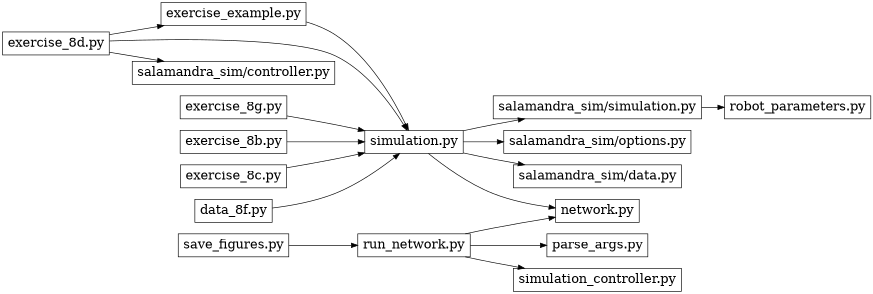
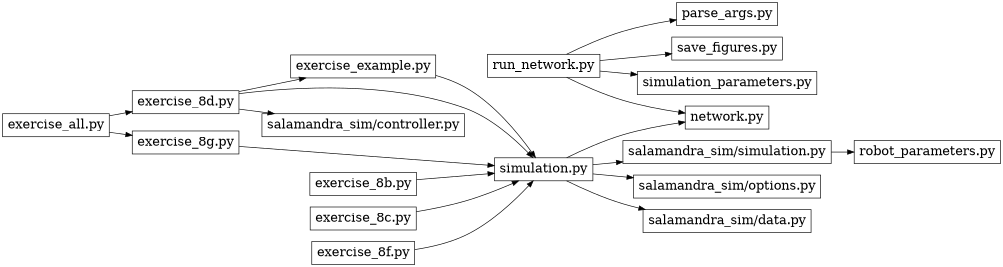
  digraph {
    color=black
    rankdir=LR
    node [color=black fontsize=20 shape=box]
    "run_network.py"
    "parse_args.py"
    "save_figures.py"
    "network.py"
-   "simulation_parameters.py" [label="simulation_controller.py"]
+   "simulation_parameters.py"
+   "exercise_all.py"
    "exercise_8d.py"
    "exercise_8g.py"
    "exercise_example.py"
    "simulation.py"
    "exercise_8b.py"
    "exercise_8c.py"
    "salamandra_sim/controller.py"
-   "exercise_8f.py" [label="data_8f.py"]
+   "exercise_8f.py"
    "salamandra_sim/simulation.py"
    "salamandra_sim/options.py"
    "salamandra_sim/data.py"
    "robot_parameters.py"
    "run_network.py" -> "parse_args.py"
-   "save_figures.py" -> "run_network.py"
+   "run_network.py" -> "save_figures.py"
    "run_network.py" -> "network.py"
    "run_network.py" -> "simulation_parameters.py"
+   "exercise_all.py" -> "exercise_8d.py"
+   "exercise_all.py" -> "exercise_8g.py"
    "exercise_8d.py" -> "exercise_example.py"
    "exercise_8d.py" -> "simulation.py"
    "exercise_8d.py" -> "salamandra_sim/controller.py"
    "exercise_8g.py" -> "simulation.py"
    "exercise_example.py" -> "simulation.py"
    "simulation.py" -> "network.py"
    "simulation.py" -> "salamandra_sim/simulation.py"
    "simulation.py" -> "salamandra_sim/options.py"
    "simulation.py" -> "salamandra_sim/data.py"
    "exercise_8b.py" -> "simulation.py"
    "exercise_8c.py" -> "simulation.py"
    "exercise_8f.py" -> "simulation.py"
    "salamandra_sim/simulation.py" -> "robot_parameters.py"
  }
